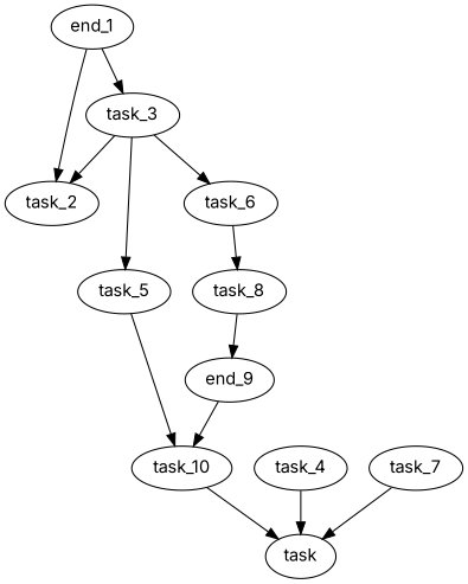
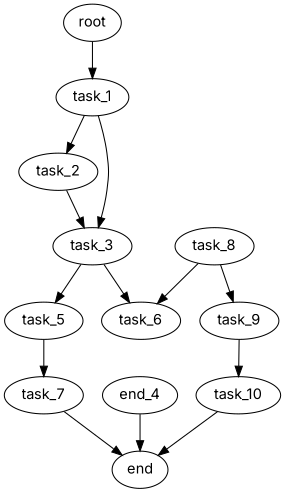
  digraph {
    fontname=Inter
    node [fontname=Inter]
    edge [fontname=Inter]
-   task_1 [label=end_1]
+   root
+   task_1
    task_2
    task_3
-   task_4
-   end [label=task]
+   task_4 [label=end_4]
+   end
    task_5
    task_6
    task_7
    task_8
-   task_9 [label=end_9]
+   task_9
    task_10
+   root -> task_1
    task_1 -> task_2
    task_1 -> task_3
-   task_3 -> task_2
+   task_2 -> task_3
    task_3 -> task_5
    task_3 -> task_6
    task_4 -> end
-   task_5 -> task_10
-   task_6 -> task_8
+   task_5 -> task_7
+   task_8 -> task_6
    task_7 -> end
    task_8 -> task_9
    task_9 -> task_10
    task_10 -> end
  }
